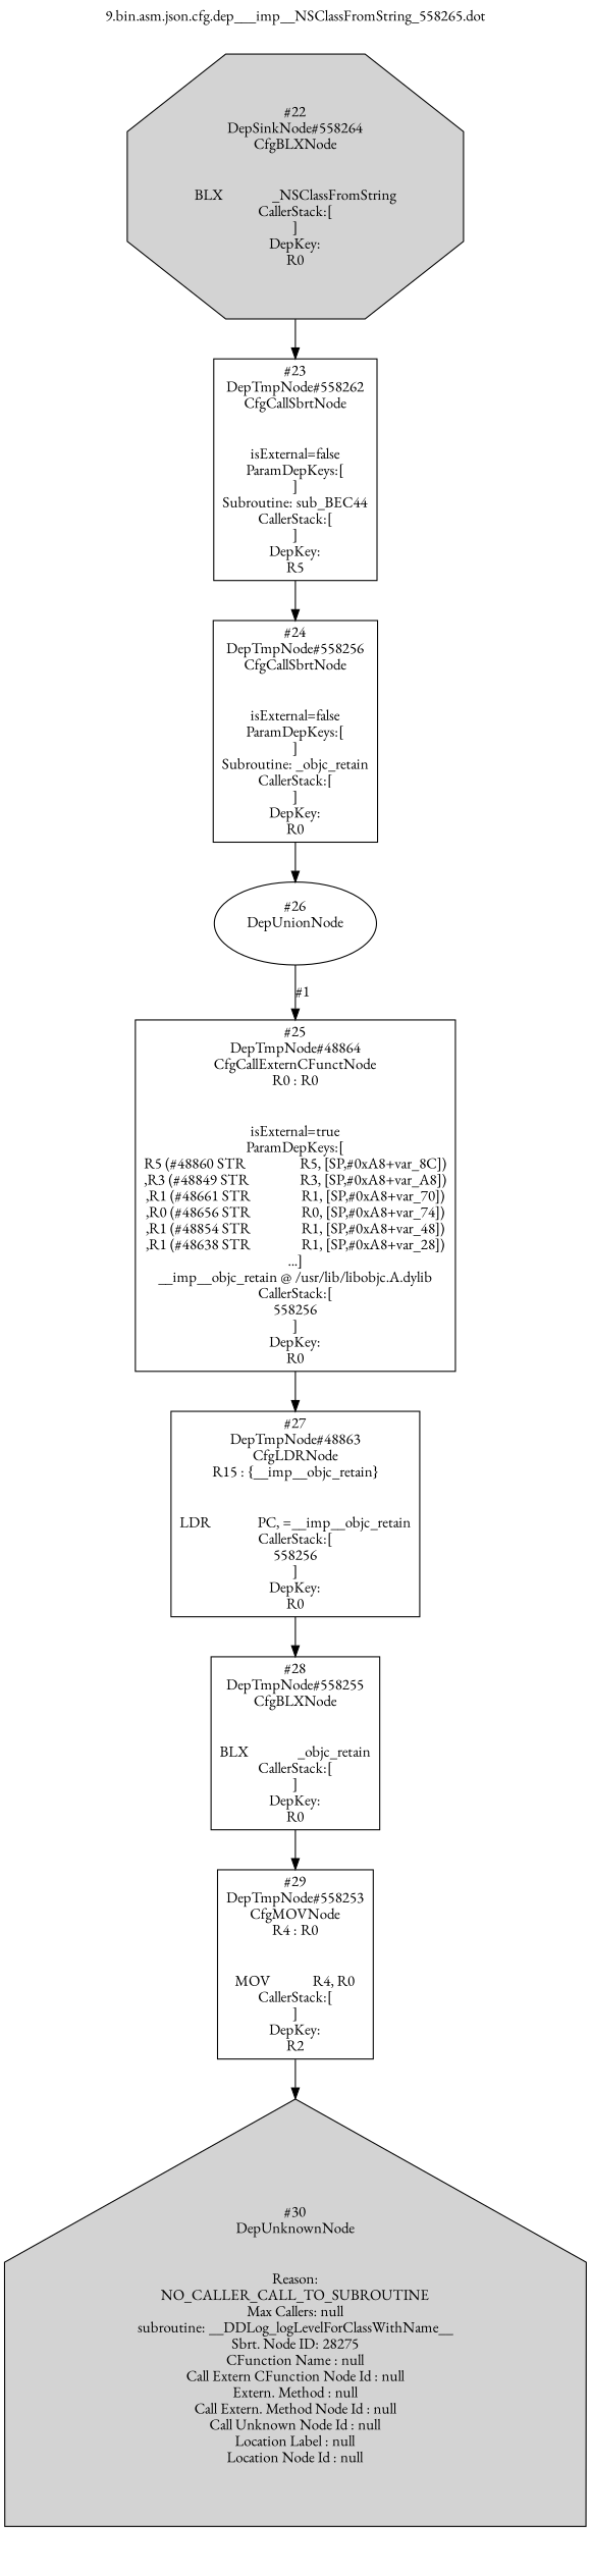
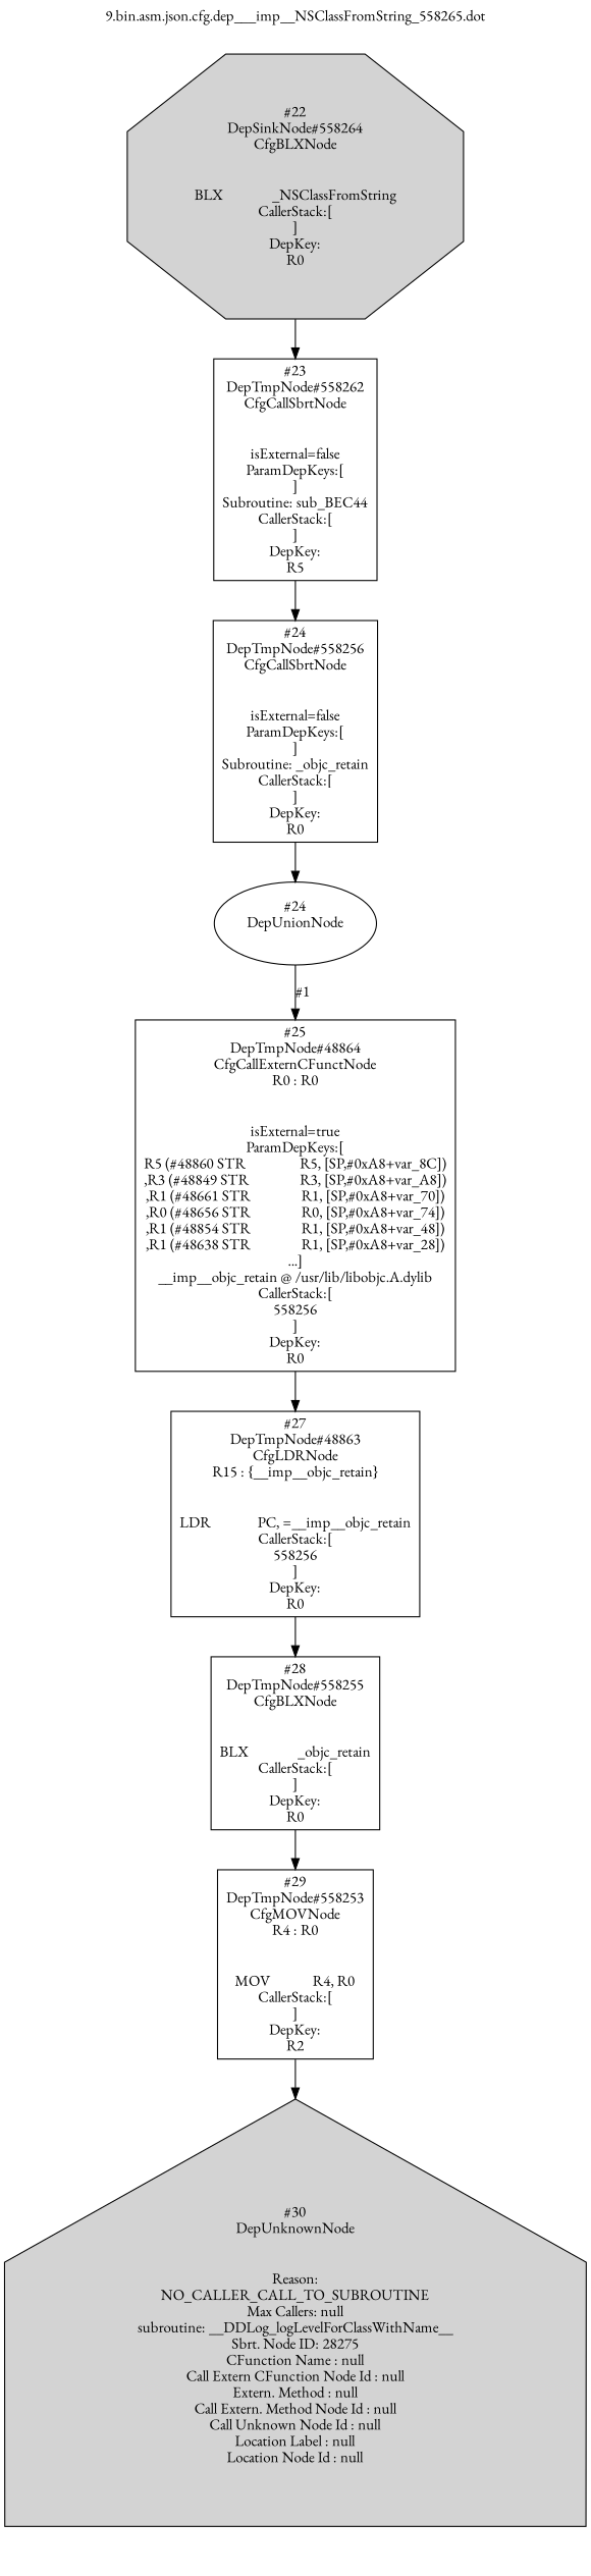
  digraph {
    label="9.bin.asm.json.cfg.dep___imp__NSClassFromString_558265.dot"
    labelloc=t
    fontname="EB Garamond"
    node [shape=box fontname="EB Garamond"]
    edge [fontname="EB Garamond"]
    n1 [label="#22\nDepSinkNode#558264\nCfgBLXNode\n\n\nBLX		_NSClassFromString\nCallerStack:[\n]\nDepKey:\nR0" shape=octagon style=filled]
    n2 [label="#23\nDepTmpNode#558262\nCfgCallSbrtNode\n\n\nisExternal=false\nParamDepKeys:[\n]\nSubroutine: sub_BEC44\nCallerStack:[\n]\nDepKey:\nR5"]
    n3 [label="#24\nDepTmpNode#558256\nCfgCallSbrtNode\n\n\nisExternal=false\nParamDepKeys:[\n]\nSubroutine: _objc_retain\nCallerStack:[\n]\nDepKey:\nR0"]
-   n4 [label="#26\nDepUnionNode\n\n" shape=ellipse]
+   n4 [label="#24\nDepUnionNode\n\n" shape=ellipse]
    n5 [label="#25\nDepTmpNode#48864\nCfgCallExternCFunctNode\nR0 : R0\n\n\nisExternal=true\nParamDepKeys:[\nR5 (#48860 STR		R5, [SP,#0xA8+var_8C])\n,R3 (#48849 STR		R3, [SP,#0xA8+var_A8])\n,R1 (#48661 STR		R1, [SP,#0xA8+var_70])\n,R0 (#48656 STR		R0, [SP,#0xA8+var_74])\n,R1 (#48854 STR		R1, [SP,#0xA8+var_48])\n,R1 (#48638 STR		R1, [SP,#0xA8+var_28])\n...]\n__imp__objc_retain @ /usr/lib/libobjc.A.dylib\nCallerStack:[\n558256\n]\nDepKey:\nR0"]
    n6 [label="#27\nDepTmpNode#48863\nCfgLDRNode\nR15 : {__imp__objc_retain}\n\n\nLDR		PC, =__imp__objc_retain\nCallerStack:[\n558256\n]\nDepKey:\nR0"]
    n7 [label="#28\nDepTmpNode#558255\nCfgBLXNode\n\n\nBLX		_objc_retain\nCallerStack:[\n]\nDepKey:\nR0"]
    n8 [label="#29\nDepTmpNode#558253\nCfgMOVNode\nR4 : R0\n\n\nMOV		R4, R0\nCallerStack:[\n]\nDepKey:\nR2"]
    n9 [label="#30\nDepUnknownNode\n\n\nReason:\nNO_CALLER_CALL_TO_SUBROUTINE\nMax Callers: null\nsubroutine: __DDLog_logLevelForClassWithName__\nSbrt. Node ID: 28275\nCFunction Name : null\nCall Extern CFunction Node Id : null\nExtern. Method : null\nCall Extern. Method Node Id : null\nCall Unknown Node Id : null\nLocation Label : null\nLocation Node Id : null" shape=house style=filled]
    n1 -> n2
    n2 -> n3
    n3 -> n4
    n4 -> n5 [label="#1"]
    n5 -> n6
    n6 -> n7
    n7 -> n8
    n8 -> n9
  }
